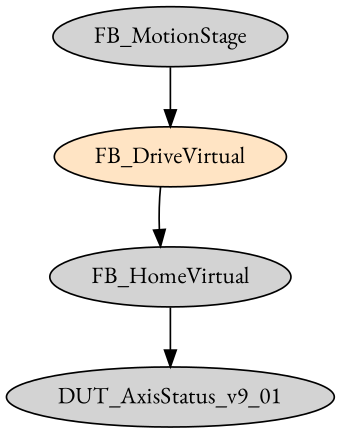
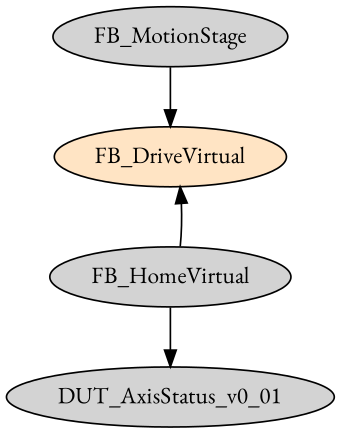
  digraph {
    fontname="EB Garamond"
    node [fontname="EB Garamond" style=filled]
    edge [fontname="EB Garamond"]
    FB_DriveVirtual [fillcolor=bisque]
    FB_HomeVirtual
-   DUT_AxisStatus_v0_01 [label=DUT_AxisStatus_v9_01]
+   DUT_AxisStatus_v0_01
    FB_MotionStage
-   FB_DriveVirtual -> FB_HomeVirtual
+   FB_HomeVirtual -> FB_DriveVirtual
    FB_HomeVirtual -> DUT_AxisStatus_v0_01
    FB_MotionStage -> FB_DriveVirtual
  }
